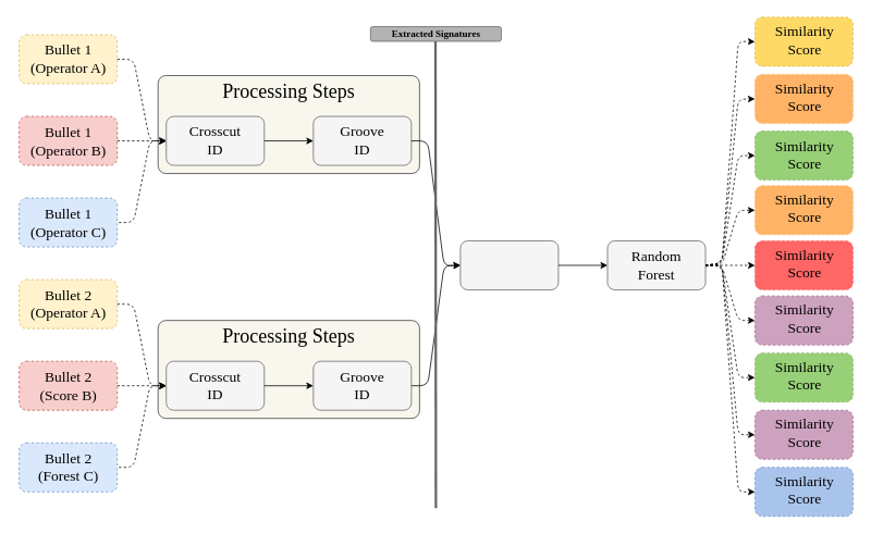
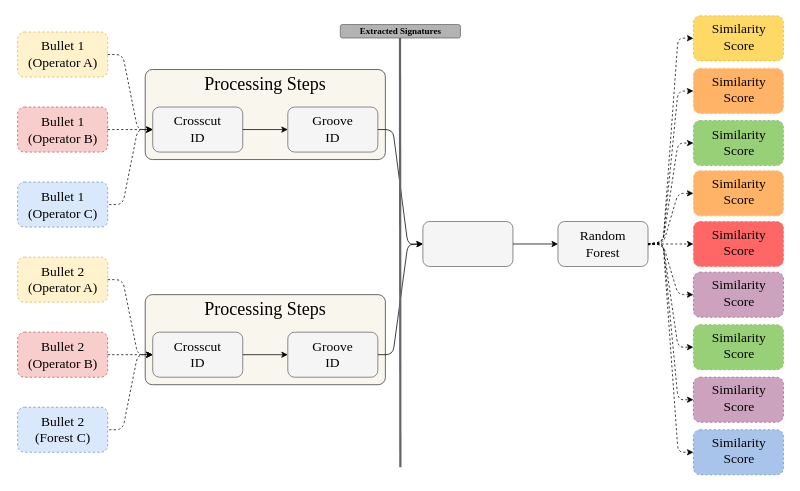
  <mxCell id="0" />
  <mxCell id="1" parent="0" />
  <mxCell id="2" value="" style="rounded=1;whiteSpace=wrap;html=1;fillColor=#f9f7ed;strokeColor=#36393d;arcSize=8;" parent="1" vertex="1"><mxGeometry x="193" y="392" width="320" height="120" as="geometry" /></mxCell>
  <mxCell id="3" value="" style="rounded=1;whiteSpace=wrap;html=1;fillColor=#f8cecc;strokeColor=#b85450;dashed=1;" parent="1" vertex="1"><mxGeometry x="23" y="442" width="120" height="60" as="geometry" /></mxCell>
  <mxCell id="4" value="" style="rounded=1;whiteSpace=wrap;html=1;fillColor=#f5f5f5;strokeColor=#666666;fontColor=#333333;" parent="1" vertex="1"><mxGeometry x="203" y="442" width="120" height="60" as="geometry" /></mxCell>
  <mxCell id="5" value="" style="rounded=1;whiteSpace=wrap;html=1;fillColor=#f5f5f5;strokeColor=#666666;fontColor=#333333;" parent="1" vertex="1"><mxGeometry x="383" y="442" width="120" height="60" as="geometry" /></mxCell>
  <mxCell id="6" value="" style="rounded=1;whiteSpace=wrap;html=1;fillColor=#f5f5f5;strokeColor=#666666;fontColor=#333333;" parent="1" vertex="1"><mxGeometry x="563" y="294.5" width="120" height="60" as="geometry" /></mxCell>
  <mxCell id="7" value="" style="rounded=1;whiteSpace=wrap;html=1;fillColor=#f5f5f5;strokeColor=#666666;fontColor=#333333;" parent="1" vertex="1"><mxGeometry x="743" y="294.5" width="120" height="60" as="geometry" /></mxCell>
  <mxCell id="8" value="" style="rounded=1;whiteSpace=wrap;html=1;fillColor=#97D077;strokeColor=#82b366;dashed=1;gradientColor=none;" parent="1" vertex="1"><mxGeometry x="923.5" y="432" width="120" height="60" as="geometry" /></mxCell>
  <mxCell id="9" value="" style="endArrow=classic;html=1;entryX=0;entryY=0.5;entryDx=0;entryDy=0;exitX=1;exitY=0.5;exitDx=0;exitDy=0;dashed=1;" parent="1" source="3" target="4" edge="1"><mxGeometry width="50" height="50" relative="1" as="geometry"><mxPoint x="143" y="492" as="sourcePoint" /><mxPoint x="193" y="442" as="targetPoint" /></mxGeometry></mxCell>
  <mxCell id="10" value="" style="endArrow=classic;html=1;entryX=0;entryY=0.5;entryDx=0;entryDy=0;" parent="1" target="5" edge="1"><mxGeometry width="50" height="50" relative="1" as="geometry"><mxPoint x="323" y="472" as="sourcePoint" /><mxPoint x="213" y="482" as="targetPoint" /></mxGeometry></mxCell>
  <mxCell id="11" value="" style="endArrow=classic;html=1;exitX=1;exitY=0.5;exitDx=0;exitDy=0;entryX=0;entryY=0.5;entryDx=0;entryDy=0;" parent="1" source="5" target="6" edge="1"><mxGeometry width="50" height="50" relative="1" as="geometry"><mxPoint x="403" y="482" as="sourcePoint" /><mxPoint x="453" y="432" as="targetPoint" /><Array as="points"><mxPoint x="523" y="472" /><mxPoint x="543" y="325" /></Array></mxGeometry></mxCell>
  <mxCell id="12" value="" style="endArrow=classic;html=1;exitX=1;exitY=0.5;exitDx=0;exitDy=0;entryX=0;entryY=0.5;entryDx=0;entryDy=0;" parent="1" source="6" target="7" edge="1"><mxGeometry width="50" height="50" relative="1" as="geometry"><mxPoint x="403" y="482" as="sourcePoint" /><mxPoint x="453" y="432" as="targetPoint" /></mxGeometry></mxCell>
  <mxCell id="13" value="" style="endArrow=classic;html=1;exitX=1;exitY=0.5;exitDx=0;exitDy=0;entryX=0;entryY=0.5;entryDx=0;entryDy=0;dashed=1;" parent="1" source="7" target="8" edge="1"><mxGeometry width="50" height="50" relative="1" as="geometry"><mxPoint x="403" y="482" as="sourcePoint" /><mxPoint x="453" y="432" as="targetPoint" /><Array as="points"><mxPoint x="883" y="325" /><mxPoint x="903" y="462" /></Array></mxGeometry></mxCell>
  <mxCell id="14" value="&lt;font face=&quot;Verdana&quot; style=&quot;font-size: 18px&quot;&gt;Crosscut&lt;br&gt;ID&lt;br&gt;&lt;/font&gt;" style="text;html=1;strokeColor=none;fillColor=none;align=center;verticalAlign=middle;whiteSpace=wrap;rounded=0;" parent="1" vertex="1"><mxGeometry x="213" y="449.5" width="100" height="45" as="geometry" /></mxCell>
  <mxCell id="15" value="&lt;font face=&quot;Verdana&quot; style=&quot;font-size: 18px&quot;&gt;Groove&lt;br&gt;ID&lt;/font&gt;" style="text;html=1;strokeColor=none;fillColor=none;align=center;verticalAlign=middle;whiteSpace=wrap;rounded=0;" parent="1" vertex="1"><mxGeometry x="393" y="449.5" width="100" height="45" as="geometry" /></mxCell>
  <mxCell id="16" value="&lt;font style=&quot;font-size: 18px&quot; face=&quot;Verdana&quot;&gt;Random&lt;br&gt;Forest&lt;br&gt;&lt;/font&gt;" style="text;html=1;strokeColor=none;fillColor=none;align=center;verticalAlign=middle;whiteSpace=wrap;rounded=0;" parent="1" vertex="1"><mxGeometry x="753" y="302" width="100" height="45" as="geometry" /></mxCell>
  <mxCell id="17" value="&lt;font style=&quot;font-size: 18px&quot; face=&quot;Verdana&quot;&gt;Similarity&lt;br&gt;Score&lt;br&gt;&lt;/font&gt;" style="text;html=1;strokeColor=none;fillColor=none;align=center;verticalAlign=middle;whiteSpace=wrap;rounded=0;" parent="1" vertex="1"><mxGeometry x="934.5" y="438" width="99" height="44" as="geometry" /></mxCell>
  <mxCell id="18" value="&lt;font face=&quot;Verdana&quot; style=&quot;font-size: 24px&quot;&gt;Processing Steps&lt;/font&gt;" style="text;html=1;strokeColor=none;fillColor=none;align=center;verticalAlign=middle;whiteSpace=wrap;rounded=0;" parent="1" vertex="1"><mxGeometry x="218" y="402" width="270" height="20" as="geometry" /></mxCell>
  <mxCell id="19" value="" style="rounded=1;whiteSpace=wrap;html=1;fillColor=#dae8fc;strokeColor=#6c8ebf;dashed=1;" vertex="1" parent="1"><mxGeometry x="23" y="542" width="120" height="60" as="geometry" /></mxCell>
  <mxCell id="20" value="" style="rounded=1;whiteSpace=wrap;html=1;fillColor=#fff2cc;strokeColor=#d6b656;dashed=1;" vertex="1" parent="1"><mxGeometry x="23" y="342" width="120" height="60" as="geometry" /></mxCell>
  <mxCell id="21" value="" style="endArrow=classic;html=1;exitX=1;exitY=0.5;exitDx=0;exitDy=0;dashed=1;" edge="1" parent="1" source="20"><mxGeometry width="50" height="50" relative="1" as="geometry"><mxPoint x="243" y="472" as="sourcePoint" /><mxPoint x="203" y="472" as="targetPoint" /><Array as="points"><mxPoint x="163" y="372" /><mxPoint x="183" y="472" /></Array></mxGeometry></mxCell>
  <mxCell id="22" value="" style="endArrow=classic;html=1;dashed=1;" edge="1" parent="1"><mxGeometry width="50" height="50" relative="1" as="geometry"><mxPoint x="145" y="572" as="sourcePoint" /><mxPoint x="203" y="472" as="targetPoint" /><Array as="points"><mxPoint x="163" y="572" /><mxPoint x="183" y="472" /></Array></mxGeometry></mxCell>
  <mxCell id="23" value="" style="rounded=1;whiteSpace=wrap;html=1;fillColor=#f9f7ed;strokeColor=#36393d;arcSize=8;" vertex="1" parent="1"><mxGeometry x="193" y="92" width="320" height="120" as="geometry" /></mxCell>
  <mxCell id="24" value="" style="rounded=1;whiteSpace=wrap;html=1;fillColor=#f8cecc;strokeColor=#b85450;dashed=1;" vertex="1" parent="1"><mxGeometry x="23" y="142" width="120" height="60" as="geometry" /></mxCell>
  <mxCell id="25" value="" style="rounded=1;whiteSpace=wrap;html=1;fillColor=#f5f5f5;strokeColor=#666666;fontColor=#333333;" vertex="1" parent="1"><mxGeometry x="203" y="142" width="120" height="60" as="geometry" /></mxCell>
  <mxCell id="26" value="" style="rounded=1;whiteSpace=wrap;html=1;fillColor=#f5f5f5;strokeColor=#666666;fontColor=#333333;" vertex="1" parent="1"><mxGeometry x="383" y="142" width="120" height="60" as="geometry" /></mxCell>
  <mxCell id="27" value="" style="rounded=1;whiteSpace=wrap;html=1;fillColor=#97D077;strokeColor=#82b366;dashed=1;gradientColor=none;" vertex="1" parent="1"><mxGeometry x="923.5" y="160" width="120" height="60" as="geometry" /></mxCell>
  <mxCell id="28" value="" style="endArrow=classic;html=1;entryX=0;entryY=0.5;entryDx=0;entryDy=0;exitX=1;exitY=0.5;exitDx=0;exitDy=0;dashed=1;" edge="1" parent="1" source="24" target="25"><mxGeometry width="50" height="50" relative="1" as="geometry"><mxPoint x="143" y="192" as="sourcePoint" /><mxPoint x="193" y="142" as="targetPoint" /></mxGeometry></mxCell>
  <mxCell id="29" value="" style="endArrow=classic;html=1;entryX=0;entryY=0.5;entryDx=0;entryDy=0;" edge="1" parent="1" target="26"><mxGeometry width="50" height="50" relative="1" as="geometry"><mxPoint x="323" y="172" as="sourcePoint" /><mxPoint x="213" y="182" as="targetPoint" /></mxGeometry></mxCell>
  <mxCell id="30" value="" style="endArrow=classic;html=1;exitX=1;exitY=0.5;exitDx=0;exitDy=0;entryX=0;entryY=0.5;entryDx=0;entryDy=0;" edge="1" parent="1" source="26" target="6"><mxGeometry width="50" height="50" relative="1" as="geometry"><mxPoint x="403" y="182" as="sourcePoint" /><mxPoint x="453" y="132" as="targetPoint" /><Array as="points"><mxPoint x="523" y="172" /><mxPoint x="543" y="325" /></Array></mxGeometry></mxCell>
  <mxCell id="31" value="" style="endArrow=classic;html=1;exitX=1;exitY=0.5;exitDx=0;exitDy=0;entryX=0;entryY=0.5;entryDx=0;entryDy=0;dashed=1;" edge="1" parent="1" source="7" target="27"><mxGeometry width="50" height="50" relative="1" as="geometry"><mxPoint x="863" y="172" as="sourcePoint" /><mxPoint x="453" y="132" as="targetPoint" /><Array as="points"><mxPoint x="883" y="322" /><mxPoint x="903" y="190" /></Array></mxGeometry></mxCell>
  <mxCell id="32" value="&lt;font face=&quot;Verdana&quot; style=&quot;font-size: 18px&quot;&gt;Crosscut&lt;br&gt;ID&lt;br&gt;&lt;/font&gt;" style="text;html=1;strokeColor=none;fillColor=none;align=center;verticalAlign=middle;whiteSpace=wrap;rounded=0;" vertex="1" parent="1"><mxGeometry x="213" y="149.5" width="100" height="45" as="geometry" /></mxCell>
  <mxCell id="33" value="&lt;font face=&quot;Verdana&quot; style=&quot;font-size: 18px&quot;&gt;Groove&lt;br&gt;ID&lt;/font&gt;" style="text;html=1;strokeColor=none;fillColor=none;align=center;verticalAlign=middle;whiteSpace=wrap;rounded=0;" vertex="1" parent="1"><mxGeometry x="393" y="149.5" width="100" height="45" as="geometry" /></mxCell>
  <mxCell id="34" value="&lt;font style=&quot;font-size: 18px&quot; face=&quot;Verdana&quot;&gt;Similarity&lt;br&gt;Score&lt;br&gt;&lt;/font&gt;" style="text;html=1;strokeColor=none;fillColor=none;align=center;verticalAlign=middle;whiteSpace=wrap;rounded=0;" vertex="1" parent="1"><mxGeometry x="934.5" y="168" width="99" height="44" as="geometry" /></mxCell>
  <mxCell id="35" value="&lt;font face=&quot;Verdana&quot; style=&quot;font-size: 24px&quot;&gt;Processing Steps&lt;/font&gt;" style="text;html=1;strokeColor=none;fillColor=none;align=center;verticalAlign=middle;whiteSpace=wrap;rounded=0;" vertex="1" parent="1"><mxGeometry x="218" y="102" width="270" height="20" as="geometry" /></mxCell>
  <mxCell id="36" value="" style="rounded=1;whiteSpace=wrap;html=1;fillColor=#dae8fc;strokeColor=#6c8ebf;dashed=1;" vertex="1" parent="1"><mxGeometry x="23" y="242" width="120" height="60" as="geometry" /></mxCell>
  <mxCell id="37" value="" style="rounded=1;whiteSpace=wrap;html=1;fillColor=#fff2cc;strokeColor=#d6b656;dashed=1;" vertex="1" parent="1"><mxGeometry x="23" y="42" width="120" height="60" as="geometry" /></mxCell>
  <mxCell id="38" value="&lt;font face=&quot;Verdana&quot;&gt;&lt;span style=&quot;font-size: 18px&quot;&gt;Bullet 1&lt;br&gt;(Operator A)&lt;br&gt;&lt;/span&gt;&lt;/font&gt;" style="text;html=1;strokeColor=none;fillColor=none;align=center;verticalAlign=middle;whiteSpace=wrap;rounded=0;" vertex="1" parent="1"><mxGeometry x="20.5" y="50" width="125" height="44" as="geometry" /></mxCell>
  <mxCell id="39" value="" style="endArrow=classic;html=1;exitX=1;exitY=0.5;exitDx=0;exitDy=0;dashed=1;" edge="1" parent="1" source="37"><mxGeometry width="50" height="50" relative="1" as="geometry"><mxPoint x="243" y="172" as="sourcePoint" /><mxPoint x="203" y="172" as="targetPoint" /><Array as="points"><mxPoint x="163" y="72" /><mxPoint x="183" y="172" /></Array></mxGeometry></mxCell>
  <mxCell id="40" value="" style="endArrow=classic;html=1;dashed=1;" edge="1" parent="1"><mxGeometry width="50" height="50" relative="1" as="geometry"><mxPoint x="145" y="272" as="sourcePoint" /><mxPoint x="203" y="172" as="targetPoint" /><Array as="points"><mxPoint x="163" y="272" /><mxPoint x="183" y="172" /></Array></mxGeometry></mxCell>
  <mxCell id="41" value="" style="rounded=1;whiteSpace=wrap;html=1;fillColor=#CDA2BE;strokeColor=#996185;dashed=1;gradientColor=none;" vertex="1" parent="1"><mxGeometry x="923.5" y="362" width="120" height="60" as="geometry" /></mxCell>
  <mxCell id="42" value="" style="endArrow=classic;html=1;exitX=1;exitY=0.5;exitDx=0;exitDy=0;entryX=0;entryY=0.5;entryDx=0;entryDy=0;dashed=1;" edge="1" parent="1" target="41" source="7"><mxGeometry width="50" height="50" relative="1" as="geometry"><mxPoint x="863" y="252" as="sourcePoint" /><mxPoint x="453" y="359.5" as="targetPoint" /><Array as="points"><mxPoint x="883" y="325" /><mxPoint x="903" y="392" /></Array></mxGeometry></mxCell>
  <mxCell id="43" value="&lt;font style=&quot;font-size: 18px&quot; face=&quot;Verdana&quot;&gt;Similarity&lt;br&gt;Score&lt;br&gt;&lt;/font&gt;" style="text;html=1;strokeColor=none;fillColor=none;align=center;verticalAlign=middle;whiteSpace=wrap;rounded=0;" vertex="1" parent="1"><mxGeometry x="934.5" y="368" width="99" height="44" as="geometry" /></mxCell>
  <mxCell id="44" value="" style="rounded=1;whiteSpace=wrap;html=1;fillColor=#FFB366;strokeColor=#FFB366;dashed=1;gradientColor=none;" vertex="1" parent="1"><mxGeometry x="923.5" y="227" width="120" height="60" as="geometry" /></mxCell>
  <mxCell id="45" value="" style="endArrow=classic;html=1;exitX=1;exitY=0.5;exitDx=0;exitDy=0;entryX=0;entryY=0.5;entryDx=0;entryDy=0;dashed=1;" edge="1" parent="1" target="44" source="7"><mxGeometry width="50" height="50" relative="1" as="geometry"><mxPoint x="863" y="394.5" as="sourcePoint" /><mxPoint x="453" y="202" as="targetPoint" /><Array as="points"><mxPoint x="883" y="325" /><mxPoint x="903" y="257" /></Array></mxGeometry></mxCell>
  <mxCell id="46" value="&lt;font style=&quot;font-size: 18px&quot; face=&quot;Verdana&quot;&gt;Similarity&lt;br&gt;Score&lt;br&gt;&lt;/font&gt;" style="text;html=1;strokeColor=none;fillColor=none;align=center;verticalAlign=middle;whiteSpace=wrap;rounded=0;" vertex="1" parent="1"><mxGeometry x="934.5" y="233" width="99" height="44" as="geometry" /></mxCell>
  <mxCell id="47" value="" style="rounded=1;whiteSpace=wrap;html=1;fillColor=#FF6666;strokeColor=#FF6666;dashed=1;gradientColor=none;" vertex="1" parent="1"><mxGeometry x="923.5" y="294.5" width="120" height="60" as="geometry" /></mxCell>
  <mxCell id="48" value="" style="endArrow=classic;html=1;exitX=1;exitY=0.5;exitDx=0;exitDy=0;entryX=0;entryY=0.5;entryDx=0;entryDy=0;dashed=1;" edge="1" parent="1" target="47" source="7"><mxGeometry width="50" height="50" relative="1" as="geometry"><mxPoint x="863" y="477" as="sourcePoint" /><mxPoint x="453" y="284.5" as="targetPoint" /><Array as="points"><mxPoint x="903" y="324.5" /></Array></mxGeometry></mxCell>
  <mxCell id="49" value="&lt;font style=&quot;font-size: 18px&quot; face=&quot;Verdana&quot;&gt;Similarity&lt;br&gt;Score&lt;br&gt;&lt;/font&gt;" style="text;html=1;strokeColor=none;fillColor=none;align=center;verticalAlign=middle;whiteSpace=wrap;rounded=0;" vertex="1" parent="1"><mxGeometry x="934.5" y="300.5" width="99" height="44" as="geometry" /></mxCell>
  <mxCell id="50" value="" style="rounded=1;whiteSpace=wrap;html=1;fillColor=#A9C4EB;strokeColor=#6c8ebf;dashed=1;gradientColor=none;" vertex="1" parent="1"><mxGeometry x="923.5" y="572" width="120" height="60" as="geometry" /></mxCell>
  <mxCell id="51" value="&lt;font style=&quot;font-size: 18px&quot; face=&quot;Verdana&quot;&gt;Similarity&lt;br&gt;Score&lt;br&gt;&lt;/font&gt;" style="text;html=1;strokeColor=none;fillColor=none;align=center;verticalAlign=middle;whiteSpace=wrap;rounded=0;" vertex="1" parent="1"><mxGeometry x="934.5" y="578" width="99" height="44" as="geometry" /></mxCell>
  <mxCell id="52" value="" style="rounded=1;whiteSpace=wrap;html=1;fillColor=#CDA2BE;strokeColor=#996185;dashed=1;gradientColor=none;" vertex="1" parent="1"><mxGeometry x="923.5" y="502" width="120" height="60" as="geometry" /></mxCell>
  <mxCell id="53" value="&lt;font style=&quot;font-size: 18px&quot; face=&quot;Verdana&quot;&gt;Similarity&lt;br&gt;Score&lt;br&gt;&lt;/font&gt;" style="text;html=1;strokeColor=none;fillColor=none;align=center;verticalAlign=middle;whiteSpace=wrap;rounded=0;" vertex="1" parent="1"><mxGeometry x="934.5" y="508" width="99" height="44" as="geometry" /></mxCell>
  <mxCell id="54" value="" style="rounded=1;whiteSpace=wrap;html=1;fillColor=#FFB366;strokeColor=#FFB366;dashed=1;gradientColor=none;" vertex="1" parent="1"><mxGeometry x="923.5" y="90.5" width="120" height="60" as="geometry" /></mxCell>
  <mxCell id="55" value="&lt;font style=&quot;font-size: 18px&quot; face=&quot;Verdana&quot;&gt;Similarity&lt;br&gt;Score&lt;br&gt;&lt;/font&gt;" style="text;html=1;strokeColor=none;fillColor=none;align=center;verticalAlign=middle;whiteSpace=wrap;rounded=0;" vertex="1" parent="1"><mxGeometry x="934.5" y="96.5" width="99" height="44" as="geometry" /></mxCell>
  <mxCell id="56" value="" style="rounded=1;whiteSpace=wrap;html=1;fillColor=#FFD966;strokeColor=#d6b656;dashed=1;" vertex="1" parent="1"><mxGeometry x="923.5" y="20.5" width="120" height="60" as="geometry" /></mxCell>
  <mxCell id="57" value="&lt;font style=&quot;font-size: 18px&quot; face=&quot;Verdana&quot;&gt;Similarity&lt;br&gt;Score&lt;br&gt;&lt;/font&gt;" style="text;html=1;strokeColor=none;fillColor=none;align=center;verticalAlign=middle;whiteSpace=wrap;rounded=0;" vertex="1" parent="1"><mxGeometry x="934.5" y="26.5" width="99" height="44" as="geometry" /></mxCell>
  <mxCell id="58" value="" style="endArrow=classic;html=1;exitX=1;exitY=0.5;exitDx=0;exitDy=0;entryX=0;entryY=0.5;entryDx=0;entryDy=0;dashed=1;" edge="1" parent="1" target="54"><mxGeometry width="50" height="50" relative="1" as="geometry"><mxPoint x="863" y="324.25" as="sourcePoint" /><mxPoint x="923.5" y="189.75" as="targetPoint" /><Array as="points"><mxPoint x="883" y="321.75" /><mxPoint x="903" y="121" /></Array></mxGeometry></mxCell>
  <mxCell id="59" value="" style="endArrow=classic;html=1;exitX=1;exitY=0.5;exitDx=0;exitDy=0;entryX=0;entryY=0.5;entryDx=0;entryDy=0;dashed=1;" edge="1" parent="1" target="56"><mxGeometry width="50" height="50" relative="1" as="geometry"><mxPoint x="863" y="325.75" as="sourcePoint" /><mxPoint x="923.5" y="122" as="targetPoint" /><Array as="points"><mxPoint x="883" y="323.25" /><mxPoint x="903" y="50" /></Array></mxGeometry></mxCell>
  <mxCell id="60" value="" style="endArrow=classic;html=1;entryX=0;entryY=0.5;entryDx=0;entryDy=0;dashed=1;exitX=1;exitY=0.5;exitDx=0;exitDy=0;" edge="1" parent="1" source="7" target="52"><mxGeometry width="50" height="50" relative="1" as="geometry"><mxPoint x="863" y="322" as="sourcePoint" /><mxPoint x="923.5" y="458.75" as="targetPoint" /><Array as="points"><mxPoint x="883" y="321.75" /><mxPoint x="903" y="532" /></Array></mxGeometry></mxCell>
  <mxCell id="61" value="" style="endArrow=classic;html=1;exitX=1;exitY=0.5;exitDx=0;exitDy=0;entryX=0;entryY=0.5;entryDx=0;entryDy=0;dashed=1;" edge="1" parent="1" source="7" target="50"><mxGeometry width="50" height="50" relative="1" as="geometry"><mxPoint x="863" y="322" as="sourcePoint" /><mxPoint x="923.5" y="532.75" as="targetPoint" /><Array as="points"><mxPoint x="883" y="322.5" /><mxPoint x="903" y="602" /></Array></mxGeometry></mxCell>
  <mxCell id="62" value="&lt;font face=&quot;Verdana&quot;&gt;&lt;span style=&quot;font-size: 18px&quot;&gt;Bullet 1&lt;br&gt;(Operator B)&lt;br&gt;&lt;/span&gt;&lt;/font&gt;" style="text;html=1;strokeColor=none;fillColor=none;align=center;verticalAlign=middle;whiteSpace=wrap;rounded=0;" vertex="1" parent="1"><mxGeometry x="20.5" y="150.5" width="125" height="44" as="geometry" /></mxCell>
  <mxCell id="63" value="&lt;font face=&quot;Verdana&quot;&gt;&lt;span style=&quot;font-size: 18px&quot;&gt;Bullet 1&lt;br&gt;(Operator C)&lt;br&gt;&lt;/span&gt;&lt;/font&gt;" style="text;html=1;strokeColor=none;fillColor=none;align=center;verticalAlign=middle;whiteSpace=wrap;rounded=0;" vertex="1" parent="1"><mxGeometry x="20.5" y="250.5" width="125" height="44" as="geometry" /></mxCell>
  <mxCell id="64" value="&lt;font face=&quot;Verdana&quot;&gt;&lt;span style=&quot;font-size: 18px&quot;&gt;Bullet 2&lt;br&gt;(Operator A)&lt;br&gt;&lt;/span&gt;&lt;/font&gt;" style="text;html=1;strokeColor=none;fillColor=none;align=center;verticalAlign=middle;whiteSpace=wrap;rounded=0;" vertex="1" parent="1"><mxGeometry x="21" y="350" width="125" height="44" as="geometry" /></mxCell>
- <mxCell id="65" value="&lt;font face=&quot;Verdana&quot;&gt;&lt;span style=&quot;font-size: 18px&quot;&gt;Bullet 2&lt;br&gt;(Score B)&lt;br&gt;&lt;/span&gt;&lt;/font&gt;" style="text;html=1;strokeColor=none;fillColor=none;align=center;verticalAlign=middle;whiteSpace=wrap;rounded=0;" vertex="1" parent="1"><mxGeometry x="21" y="450.5" width="125" height="44" as="geometry" /></mxCell>
+ <mxCell id="65" value="&lt;font face=&quot;Verdana&quot;&gt;&lt;span style=&quot;font-size: 18px&quot;&gt;Bullet 2&lt;br&gt;(Operator B)&lt;br&gt;&lt;/span&gt;&lt;/font&gt;" style="text;html=1;strokeColor=none;fillColor=none;align=center;verticalAlign=middle;whiteSpace=wrap;rounded=0;" vertex="1" parent="1"><mxGeometry x="21" y="450.5" width="125" height="44" as="geometry" /></mxCell>
  <mxCell id="66" value="&lt;font face=&quot;Verdana&quot;&gt;&lt;span style=&quot;font-size: 18px&quot;&gt;Bullet 2&lt;br&gt;(Forest C)&lt;br&gt;&lt;/span&gt;&lt;/font&gt;" style="text;html=1;strokeColor=none;fillColor=none;align=center;verticalAlign=middle;whiteSpace=wrap;rounded=0;" vertex="1" parent="1"><mxGeometry x="20.5" y="550" width="125" height="44" as="geometry" /></mxCell>
  <mxCell id="67" value="" style="endArrow=none;html=1;jumpSize=6;strokeWidth=3;strokeColor=#666666;" edge="1" parent="1"><mxGeometry width="50" height="50" relative="1" as="geometry"><mxPoint x="533" y="622" as="sourcePoint" /><mxPoint x="532.5" y="50" as="targetPoint" /></mxGeometry></mxCell>
  <mxCell id="68" value="" style="rounded=1;whiteSpace=wrap;html=1;glass=0;fillColor=#B3B3B3;strokeColor=#666666;fontColor=#333333;" vertex="1" parent="1"><mxGeometry x="453" y="32" width="160" height="18" as="geometry" /></mxCell>
  <mxCell id="69" value="&lt;font face=&quot;Verdana&quot;&gt;&lt;b&gt;Extracted Signatures&lt;/b&gt;&lt;/font&gt;" style="text;html=1;align=center;verticalAlign=middle;resizable=0;points=[];autosize=1;" vertex="1" parent="1"><mxGeometry x="453" y="31" width="160" height="20" as="geometry" /></mxCell>
